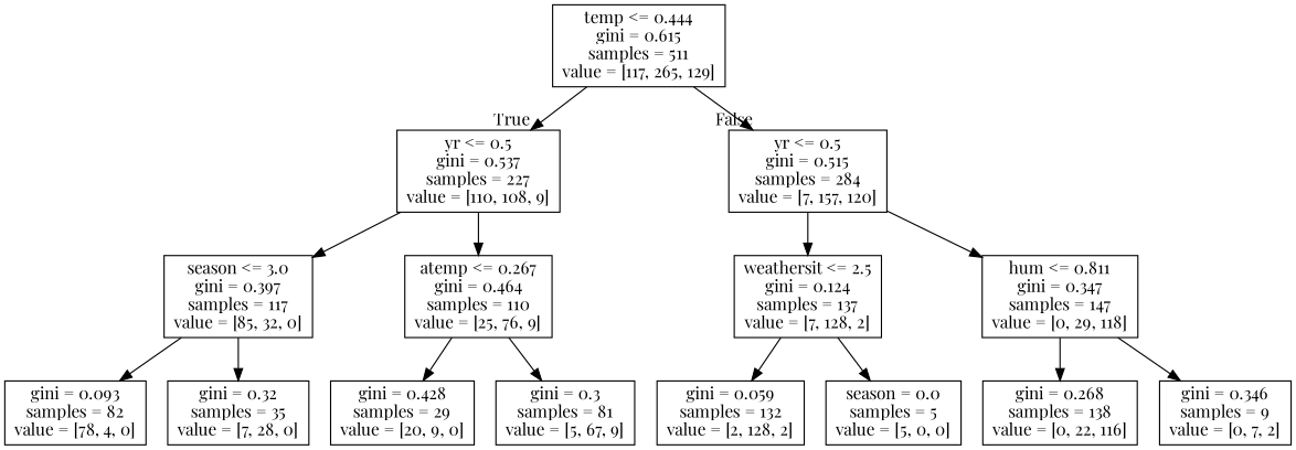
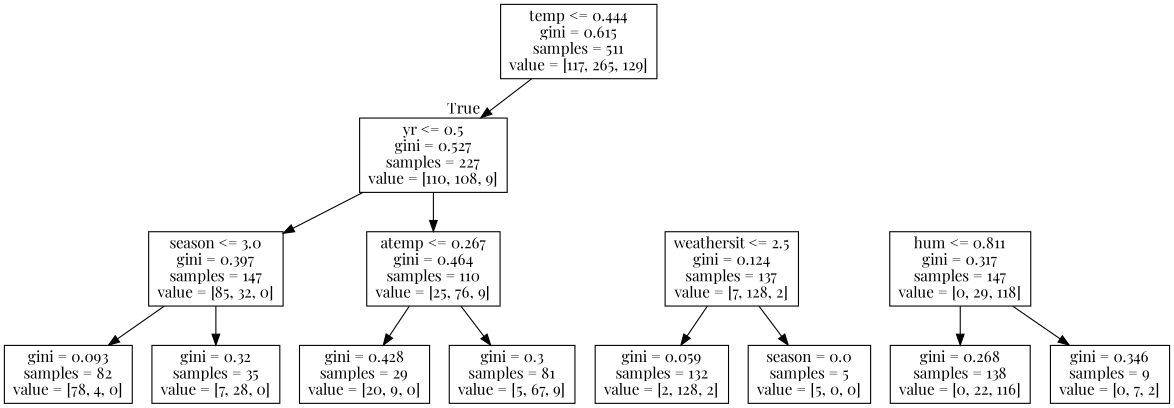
  digraph {
    fontname="Playfair Display"
    node [fontname="Playfair Display" shape=box]
    edge [fontname="Playfair Display"]
    n1 [label="temp <= 0.444\ngini = 0.615\nsamples = 511\nvalue = [117, 265, 129]"]
-   n2 [label="yr <= 0.5\ngini = 0.537\nsamples = 227\nvalue = [110, 108, 9]"]
-   n3 [label="yr <= 0.5\ngini = 0.515\nsamples = 284\nvalue = [7, 157, 120]"]
-   n4 [label="season <= 3.0\ngini = 0.397\nsamples = 117\nvalue = [85, 32, 0]"]
+   n2 [label="yr <= 0.5\ngini = 0.527\nsamples = 227\nvalue = [110, 108, 9]"]
+   n4 [label="season <= 3.0\ngini = 0.397\nsamples = 147\nvalue = [85, 32, 0]"]
    n5 [label="atemp <= 0.267\ngini = 0.464\nsamples = 110\nvalue = [25, 76, 9]"]
    n6 [label="weathersit <= 2.5\ngini = 0.124\nsamples = 137\nvalue = [7, 128, 2]"]
-   n7 [label="hum <= 0.811\ngini = 0.347\nsamples = 147\nvalue = [0, 29, 118]"]
+   n7 [label="hum <= 0.811\ngini = 0.317\nsamples = 147\nvalue = [0, 29, 118]"]
    n8 [label="gini = 0.093\nsamples = 82\nvalue = [78, 4, 0]"]
    n9 [label="gini = 0.32\nsamples = 35\nvalue = [7, 28, 0]"]
    n10 [label="gini = 0.428\nsamples = 29\nvalue = [20, 9, 0]"]
    n11 [label="gini = 0.3\nsamples = 81\nvalue = [5, 67, 9]"]
    n12 [label="gini = 0.059\nsamples = 132\nvalue = [2, 128, 2]"]
    n13 [label="season = 0.0\nsamples = 5\nvalue = [5, 0, 0]"]
    n14 [label="gini = 0.268\nsamples = 138\nvalue = [0, 22, 116]"]
    n15 [label="gini = 0.346\nsamples = 9\nvalue = [0, 7, 2]"]
    n1 -> n2 [headlabel=True labelangle=45 labeldistance=2.5]
-   n1 -> n3 [headlabel=False labelangle=-45 labeldistance=2.5]
    n2 -> n4
    n2 -> n5
-   n3 -> n6
-   n3 -> n7
    n4 -> n8
    n4 -> n9
    n5 -> n10
    n5 -> n11
    n6 -> n12
    n6 -> n13
    n7 -> n14
    n7 -> n15
  }
